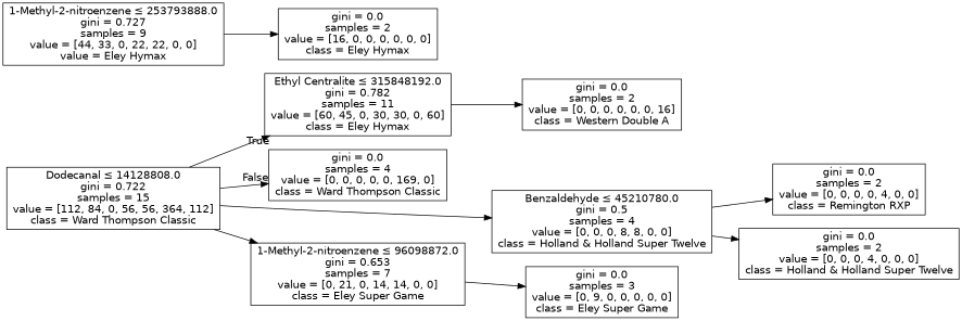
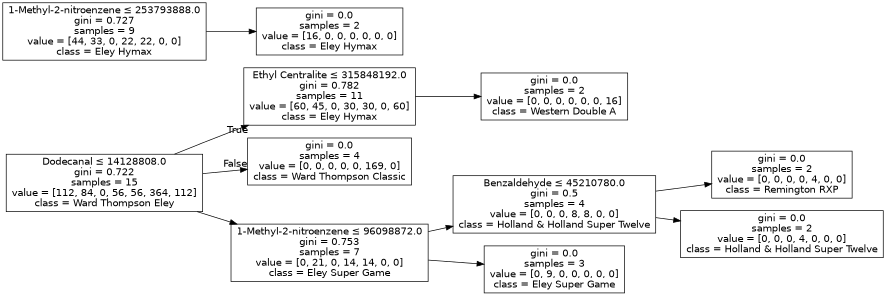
  digraph {
    rankdir=LR
    node [fontname=helvetica shape=box]
    edge [fontname=helvetica]
-   n1 [label=<Dodecanal &le; 14128808.0<br/>gini = 0.722<br/>samples = 15<br/>value = [112, 84, 0, 56, 56, 364, 112]<br/>class = Ward Thompson Classic>]
+   n1 [label=<Dodecanal &le; 14128808.0<br/>gini = 0.722<br/>samples = 15<br/>value = [112, 84, 0, 56, 56, 364, 112]<br/>class = Ward Thompson Eley>]
    n2 [label=<Ethyl Centralite &le; 315848192.0<br/>gini = 0.782<br/>samples = 11<br/>value = [60, 45, 0, 30, 30, 0, 60]<br/>class = Eley Hymax>]
    n3 [label=<gini = 0.0<br/>samples = 4<br/>value = [0, 0, 0, 0, 0, 169, 0]<br/>class = Ward Thompson Classic>]
-   n4 [label=<1-Methyl-2-nitroenzene &le; 96098872.0<br/>gini = 0.653<br/>samples = 7<br/>value = [0, 21, 0, 14, 14, 0, 0]<br/>class = Eley Super Game>]
+   n4 [label=<1-Methyl-2-nitroenzene &le; 96098872.0<br/>gini = 0.753<br/>samples = 7<br/>value = [0, 21, 0, 14, 14, 0, 0]<br/>class = Eley Super Game>]
    n5 [label=<gini = 0.0<br/>samples = 2<br/>value = [0, 0, 0, 0, 0, 0, 16]<br/>class = Western Double A>]
-   n6 [label=<1-Methyl-2-nitroenzene &le; 253793888.0<br/>gini = 0.727<br/>samples = 9<br/>value = [44, 33, 0, 22, 22, 0, 0]<br/>value = Eley Hymax>]
+   n6 [label=<1-Methyl-2-nitroenzene &le; 253793888.0<br/>gini = 0.727<br/>samples = 9<br/>value = [44, 33, 0, 22, 22, 0, 0]<br/>class = Eley Hymax>]
    n7 [label=<gini = 0.0<br/>samples = 2<br/>value = [16, 0, 0, 0, 0, 0, 0]<br/>class = Eley Hymax>]
    n8 [label=<Benzaldehyde &le; 45210780.0<br/>gini = 0.5<br/>samples = 4<br/>value = [0, 0, 0, 8, 8, 0, 0]<br/>class = Holland &amp; Holland Super Twelve>]
    n9 [label=<gini = 0.0<br/>samples = 3<br/>value = [0, 9, 0, 0, 0, 0, 0]<br/>class = Eley Super Game>]
    n10 [label=<gini = 0.0<br/>samples = 2<br/>value = [0, 0, 0, 0, 4, 0, 0]<br/>class = Remington RXP>]
    n11 [label=<gini = 0.0<br/>samples = 2<br/>value = [0, 0, 0, 4, 0, 0, 0]<br/>class = Holland &amp; Holland Super Twelve>]
    n1 -> n2 [headlabel=True labelangle=45 labeldistance=2.5]
    n1 -> n3 [headlabel=False labelangle=-45 labeldistance=2.5]
    n1 -> n4
    n2 -> n5
-   n1 -> n8
+   n4 -> n8
    n4 -> n9
    n6 -> n7
    n8 -> n10
    n8 -> n11
  }
